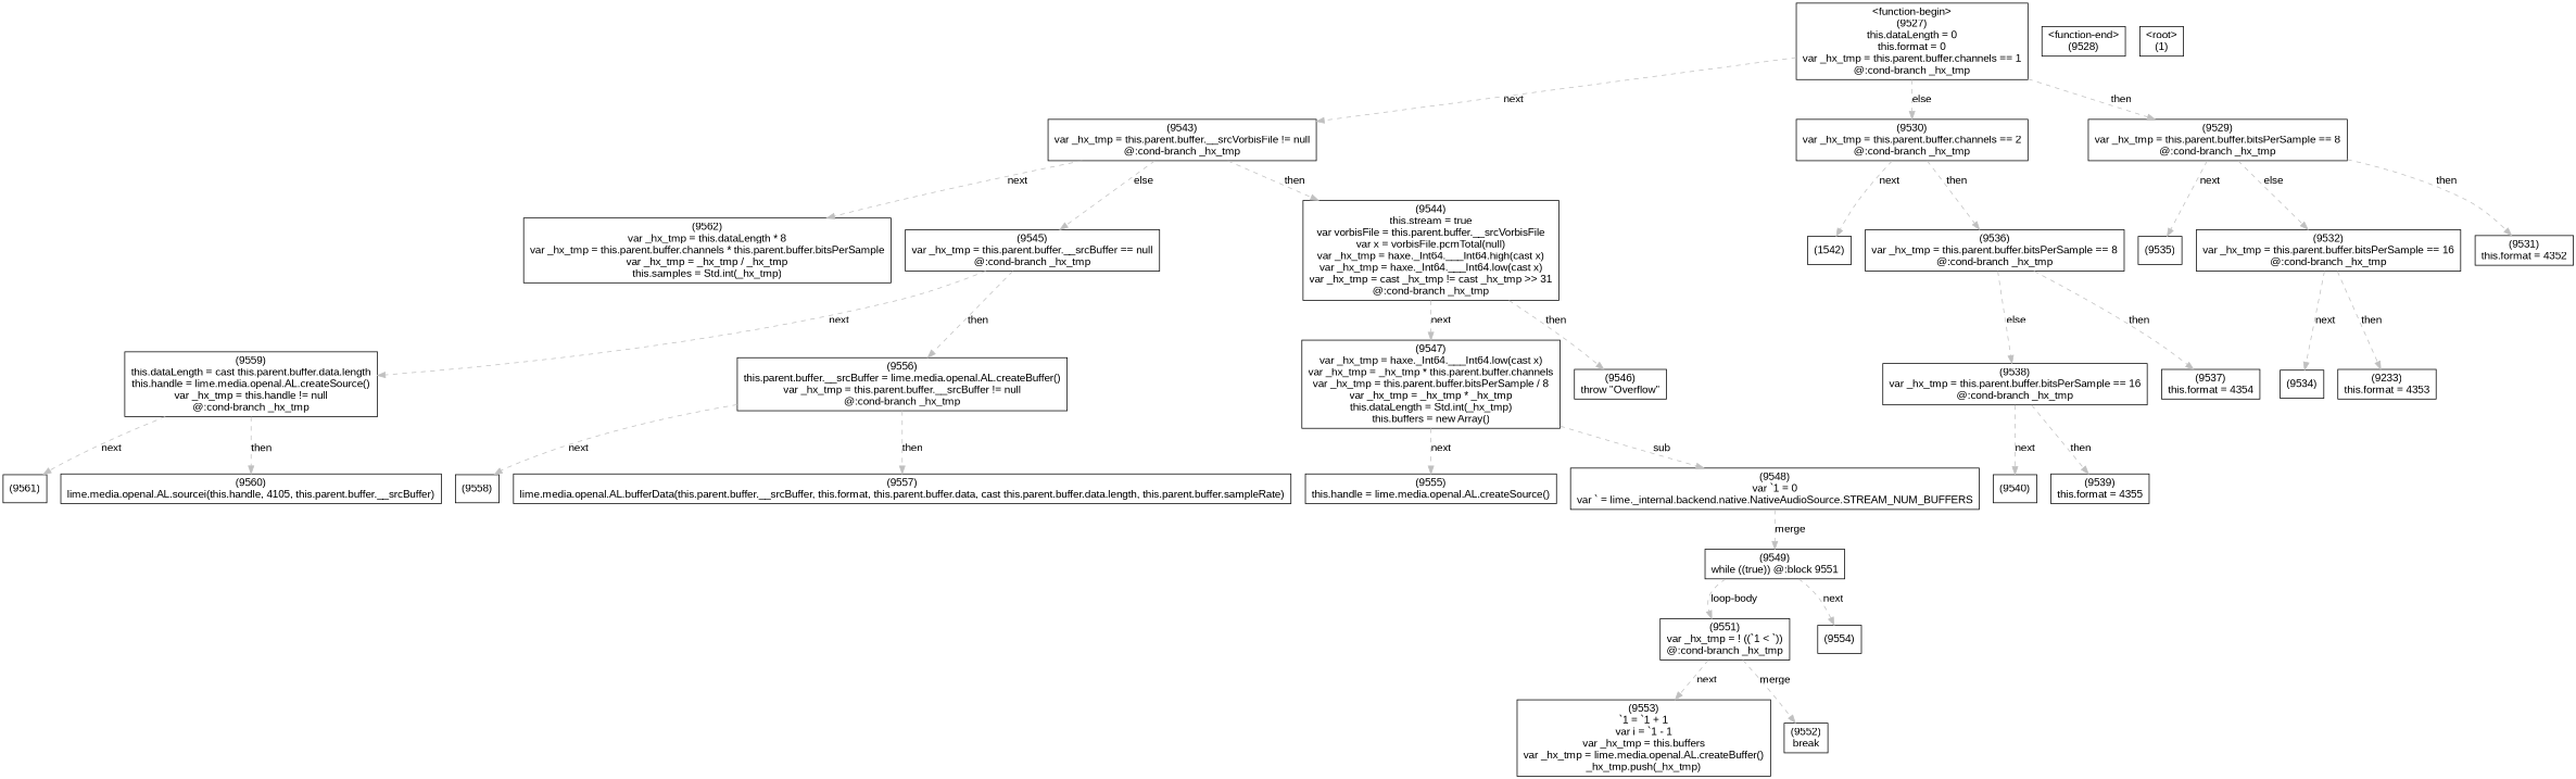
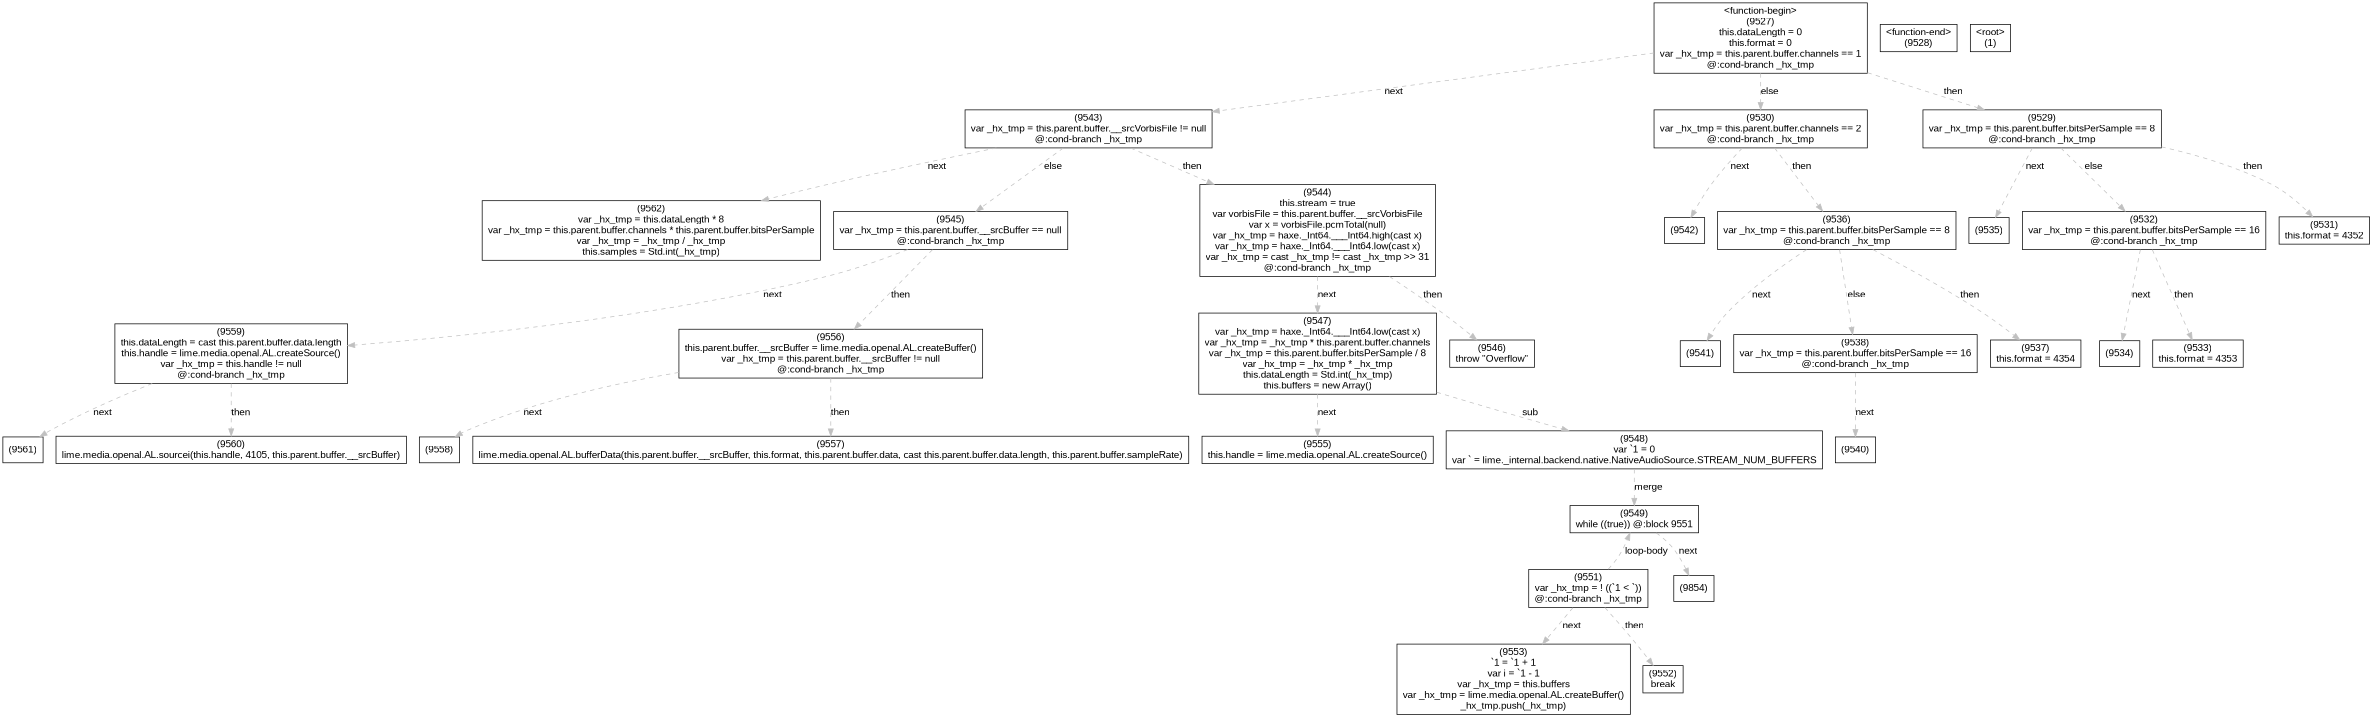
  digraph {
    fontname="Liberation Sans"
    node [fontname="Liberation Sans" shape=box]
    edge [color=gray fontname="Liberation Sans" style=dashed]
    n1 [label="(9562)\nvar _hx_tmp = this.dataLength * 8\nvar _hx_tmp = this.parent.buffer.channels * this.parent.buffer.bitsPerSample\nvar _hx_tmp = _hx_tmp / _hx_tmp\nthis.samples = Std.int(_hx_tmp)"]
    n2 [label="(9561)"]
    n3 [label="(9560)\nlime.media.openal.AL.sourcei(this.handle, 4105, this.parent.buffer.__srcBuffer)"]
    n4 [label="(9559)\nthis.dataLength = cast this.parent.buffer.data.length\nthis.handle = lime.media.openal.AL.createSource()\nvar _hx_tmp = this.handle != null\n@:cond-branch _hx_tmp"]
    n5 [label="(9558)"]
    n6 [label="(9557)\nlime.media.openal.AL.bufferData(this.parent.buffer.__srcBuffer, this.format, this.parent.buffer.data, cast this.parent.buffer.data.length, this.parent.buffer.sampleRate)"]
    n7 [label="(9556)\nthis.parent.buffer.__srcBuffer = lime.media.openal.AL.createBuffer()\nvar _hx_tmp = this.parent.buffer.__srcBuffer != null\n@:cond-branch _hx_tmp"]
    n8 [label="(9555)\nthis.handle = lime.media.openal.AL.createSource()"]
-   n9 [label="(9554)"]
+   n9 [label="(9854)"]
    n10 [label="(9553)\n`1 = `1 + 1\nvar i = `1 - 1\nvar _hx_tmp = this.buffers\nvar _hx_tmp = lime.media.openal.AL.createBuffer()\n_hx_tmp.push(_hx_tmp)"]
    n11 [label="(9552)\nbreak"]
    n12 [label="(9551)\nvar _hx_tmp = ! ((`1 < `))\n@:cond-branch _hx_tmp"]
    n13 [label="(9549)\nwhile ((true)) @:block 9551"]
    n14 [label="(9548)\nvar `1 = 0\nvar ` = lime._internal.backend.native.NativeAudioSource.STREAM_NUM_BUFFERS"]
    n15 [label="(9547)\nvar _hx_tmp = haxe._Int64.___Int64.low(cast x)\nvar _hx_tmp = _hx_tmp * this.parent.buffer.channels\nvar _hx_tmp = this.parent.buffer.bitsPerSample / 8\nvar _hx_tmp = _hx_tmp * _hx_tmp\nthis.dataLength = Std.int(_hx_tmp)\nthis.buffers = new Array()"]
    n16 [label="(9546)\nthrow \"Overflow\""]
    n17 [label="(9545)\nvar _hx_tmp = this.parent.buffer.__srcBuffer == null\n@:cond-branch _hx_tmp"]
    n18 [label="(9544)\nthis.stream = true\nvar vorbisFile = this.parent.buffer.__srcVorbisFile\nvar x = vorbisFile.pcmTotal(null)\nvar _hx_tmp = haxe._Int64.___Int64.high(cast x)\nvar _hx_tmp = haxe._Int64.___Int64.low(cast x)\nvar _hx_tmp = cast _hx_tmp != cast _hx_tmp >> 31\n@:cond-branch _hx_tmp"]
    n19 [label="(9543)\nvar _hx_tmp = this.parent.buffer.__srcVorbisFile != null\n@:cond-branch _hx_tmp"]
-   n20 [label="(1542)"]
+   n20 [label="(9542)"]
+   n21 [label="(9541)"]
    n22 [label="(9540)"]
-   n23 [label="(9539)\nthis.format = 4355"]
    n24 [label="(9538)\nvar _hx_tmp = this.parent.buffer.bitsPerSample == 16\n@:cond-branch _hx_tmp"]
    n25 [label="(9537)\nthis.format = 4354"]
    n26 [label="(9536)\nvar _hx_tmp = this.parent.buffer.bitsPerSample == 8\n@:cond-branch _hx_tmp"]
    n27 [label="(9535)"]
    n28 [label="(9534)"]
-   n29 [label="(9233)\nthis.format = 4353"]
+   n29 [label="(9533)\nthis.format = 4353"]
    n30 [label="(9532)\nvar _hx_tmp = this.parent.buffer.bitsPerSample == 16\n@:cond-branch _hx_tmp"]
    n31 [label="(9531)\nthis.format = 4352"]
    n32 [label="(9530)\nvar _hx_tmp = this.parent.buffer.channels == 2\n@:cond-branch _hx_tmp"]
    n33 [label="(9529)\nvar _hx_tmp = this.parent.buffer.bitsPerSample == 8\n@:cond-branch _hx_tmp"]
    n34 [label="<function-end>\n(9528)"]
    n35 [label="<function-begin>\n(9527)\nthis.dataLength = 0\nthis.format = 0\nvar _hx_tmp = this.parent.buffer.channels == 1\n@:cond-branch _hx_tmp"]
    n36 [label="<root>\n(1)"]
    n4 -> n2 [label=next]
    n4 -> n3 [label=then]
    n7 -> n5 [label=next]
    n7 -> n6 [label=then]
    n12 -> n10 [label=next]
-   n12 -> n11 [label=merge]
+   n12 -> n11 [label=then]
    n13 -> n9 [label=next]
-   n13 -> n12 [label="loop-body"]
+   n12 -> n13 [label="loop-body"]
    n14 -> n13 [label=merge]
    n15 -> n8 [label=next]
    n15 -> n14 [label=sub]
    n17 -> n4 [label=next]
    n17 -> n7 [label=then]
    n18 -> n15 [label=next]
    n18 -> n16 [label=then]
    n19 -> n1 [label=next]
    n19 -> n17 [label=else]
    n19 -> n18 [label=then]
    n24 -> n22 [label=next]
-   n24 -> n23 [label=then]
+   n26 -> n21 [label=next]
    n26 -> n24 [label=else]
    n26 -> n25 [label=then]
    n30 -> n28 [label=next]
    n30 -> n29 [label=then]
    n32 -> n20 [label=next]
    n32 -> n26 [label=then]
    n33 -> n27 [label=next]
    n33 -> n30 [label=else]
    n33 -> n31 [label=then]
    n35 -> n19 [label=next]
    n35 -> n32 [label=else]
    n35 -> n33 [label=then]
  }
